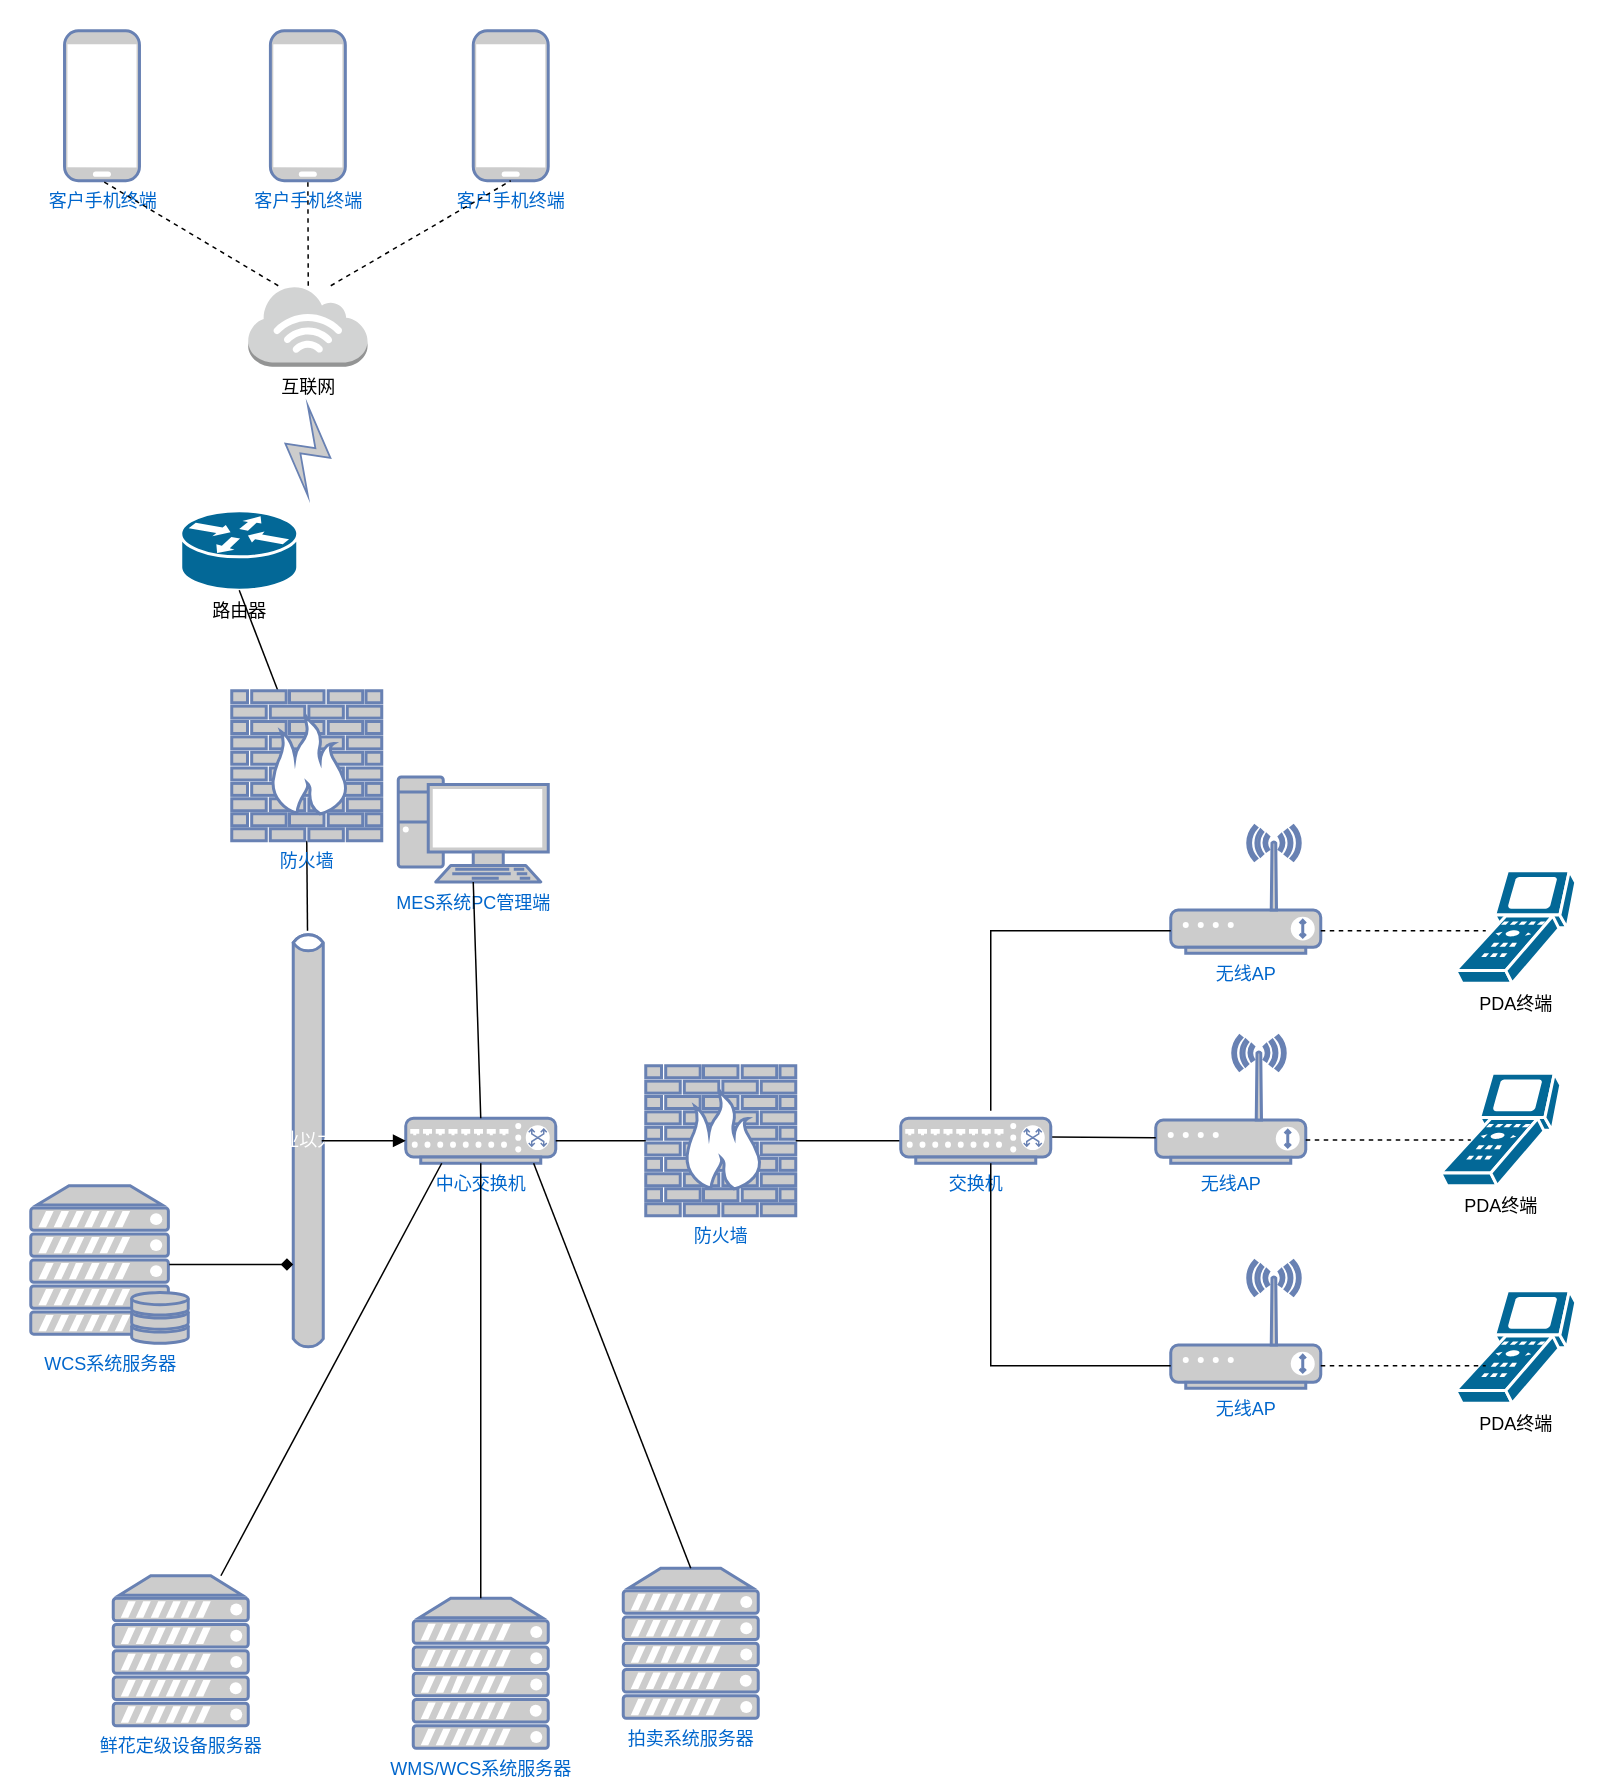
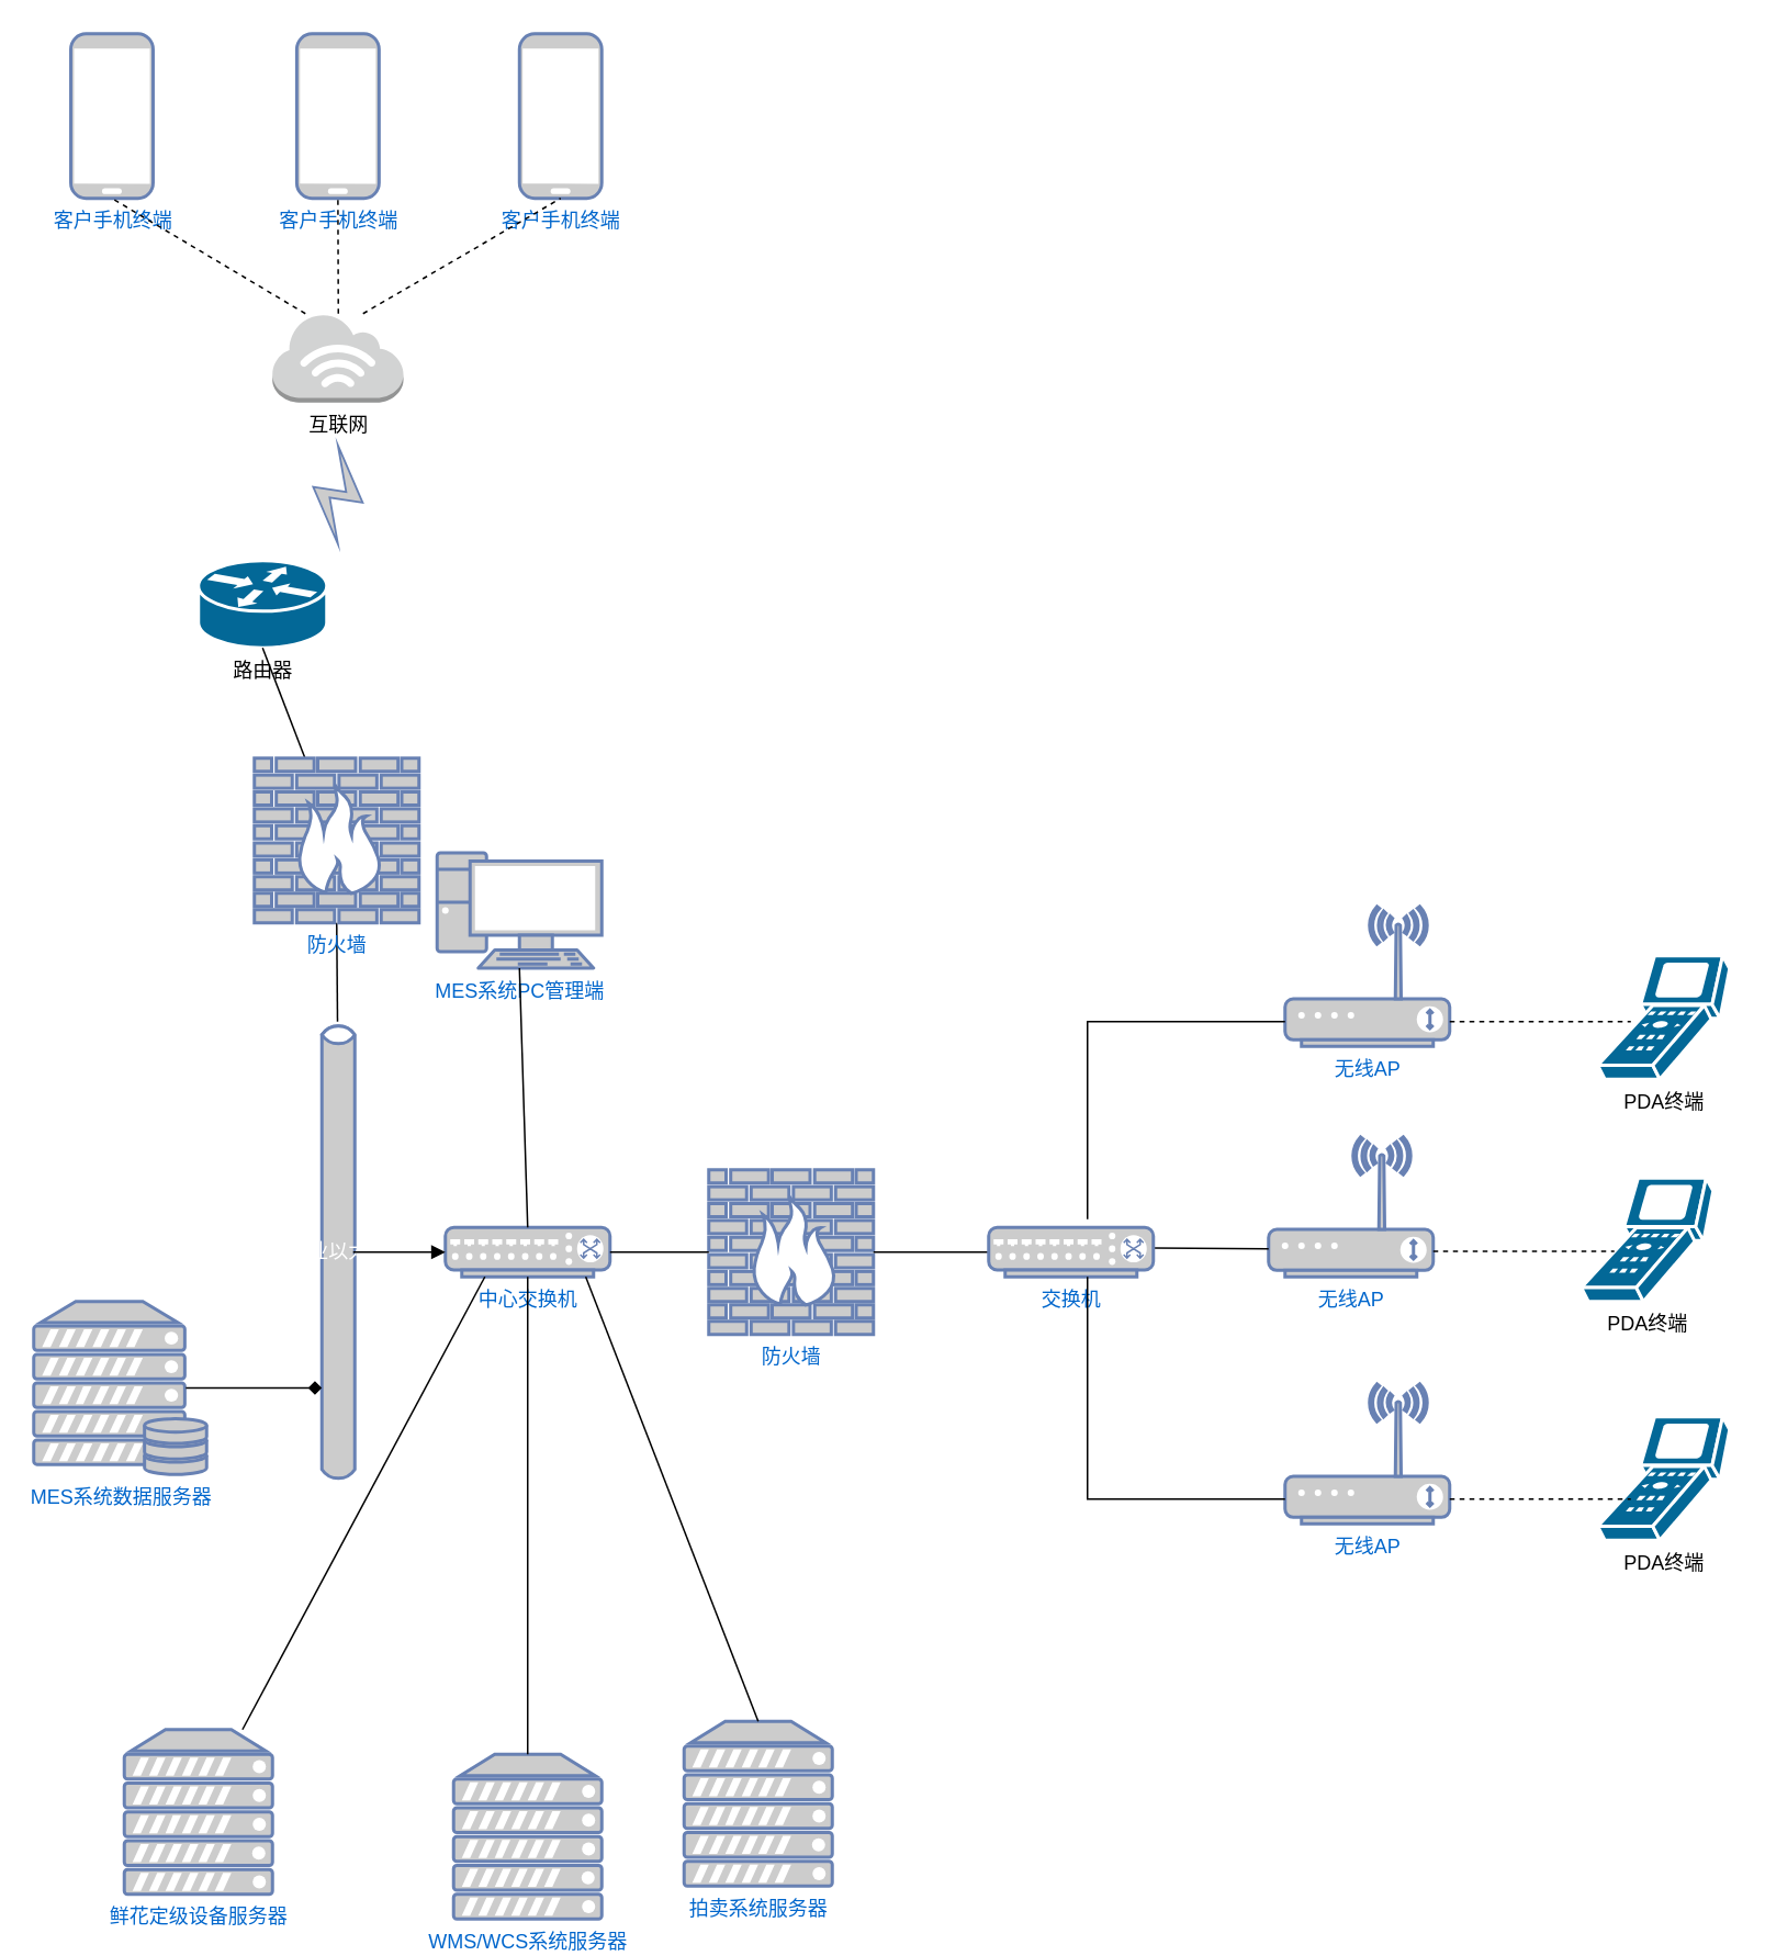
  <mxCell id="0" />
  <mxCell id="1" parent="0" />
- <mxCell id="2" value="WCS系统服务器" style="fontColor=#0066CC;verticalAlign=top;verticalLabelPosition=bottom;labelPosition=center;align=center;html=1;outlineConnect=0;fillColor=#CCCCCC;strokeColor=#6881B3;gradientColor=none;gradientDirection=north;strokeWidth=2;shape=mxgraph.networks.server_storage;" vertex="1" parent="1"><mxGeometry x="20" y="790" width="105" height="105" as="geometry" /></mxCell>
+ <mxCell id="2" value="MES系统数据服务器" style="fontColor=#0066CC;verticalAlign=top;verticalLabelPosition=bottom;labelPosition=center;align=center;html=1;outlineConnect=0;fillColor=#CCCCCC;strokeColor=#6881B3;gradientColor=none;gradientDirection=north;strokeWidth=2;shape=mxgraph.networks.server_storage;" vertex="1" parent="1"><mxGeometry x="20" y="790" width="105" height="105" as="geometry" /></mxCell>
  <mxCell id="3" value="无线AP" style="fontColor=#0066CC;verticalAlign=top;verticalLabelPosition=bottom;labelPosition=center;align=center;html=1;outlineConnect=0;fillColor=#CCCCCC;strokeColor=#6881B3;gradientColor=none;gradientDirection=north;strokeWidth=2;shape=mxgraph.networks.wireless_modem;" vertex="1" parent="1"><mxGeometry x="770" y="690" width="100" height="85" as="geometry" /></mxCell>
  <mxCell id="4" value="MES系统PC管理端" style="fontColor=#0066CC;verticalAlign=top;verticalLabelPosition=bottom;labelPosition=center;align=center;html=1;outlineConnect=0;fillColor=#CCCCCC;strokeColor=#6881B3;gradientColor=none;gradientDirection=north;strokeWidth=2;shape=mxgraph.networks.pc;" vertex="1" parent="1"><mxGeometry x="265" y="517.5" width="100" height="70" as="geometry" /></mxCell>
  <mxCell id="5" value="客户手机终端" style="fontColor=#0066CC;verticalAlign=top;verticalLabelPosition=bottom;labelPosition=center;align=center;html=1;outlineConnect=0;fillColor=#CCCCCC;strokeColor=#6881B3;gradientColor=none;gradientDirection=north;strokeWidth=2;shape=mxgraph.networks.mobile;" vertex="1" parent="1"><mxGeometry x="42.5" y="20" width="50" height="100" as="geometry" /></mxCell>
  <mxCell id="6" value="客户手机终端" style="fontColor=#0066CC;verticalAlign=top;verticalLabelPosition=bottom;labelPosition=center;align=center;html=1;outlineConnect=0;fillColor=#CCCCCC;strokeColor=#6881B3;gradientColor=none;gradientDirection=north;strokeWidth=2;shape=mxgraph.networks.mobile;" vertex="1" parent="1"><mxGeometry x="315" y="20" width="50" height="100" as="geometry" /></mxCell>
  <mxCell id="7" value="中心交换机" style="fontColor=#0066CC;verticalAlign=top;verticalLabelPosition=bottom;labelPosition=center;align=center;html=1;outlineConnect=0;fillColor=#CCCCCC;strokeColor=#6881B3;gradientColor=none;gradientDirection=north;strokeWidth=2;shape=mxgraph.networks.switch;" vertex="1" parent="1"><mxGeometry x="270" y="745" width="100" height="30" as="geometry" /></mxCell>
  <mxCell id="8" value="防火墙" style="fontColor=#0066CC;verticalAlign=top;verticalLabelPosition=bottom;labelPosition=center;align=center;html=1;outlineConnect=0;fillColor=#CCCCCC;strokeColor=#6881B3;gradientColor=none;gradientDirection=north;strokeWidth=2;shape=mxgraph.networks.firewall;" vertex="1" parent="1"><mxGeometry x="430" y="710" width="100" height="100" as="geometry" /></mxCell>
  <mxCell id="9" value="" style="fontColor=#0066CC;verticalAlign=top;verticalLabelPosition=bottom;labelPosition=center;align=center;html=1;outlineConnect=0;fillColor=#CCCCCC;strokeColor=#6881B3;gradientColor=none;gradientDirection=north;strokeWidth=2;shape=mxgraph.networks.comm_link;" vertex="1" parent="1"><mxGeometry x="189.75" y="270" width="30" height="60" as="geometry" /></mxCell>
  <mxCell id="10" value="工业以太网" style="html=1;outlineConnect=0;fillColor=#CCCCCC;strokeColor=#6881B3;gradientColor=none;gradientDirection=north;strokeWidth=2;shape=mxgraph.networks.bus;gradientColor=none;gradientDirection=north;fontColor=#ffffff;perimeter=backbonePerimeter;backboneSize=20;direction=south;flipV=1;" vertex="1" parent="1"><mxGeometry x="200" y="620" width="10" height="280" as="geometry" /></mxCell>
  <mxCell id="11" value="" style="endArrow=block;html=1;rounded=0;entryX=0;entryY=0.5;entryDx=0;entryDy=0;entryPerimeter=0;" edge="1" parent="1" source="10" target="7"><mxGeometry width="50" height="50" relative="1" as="geometry"><mxPoint x="220" y="760" as="sourcePoint" /><mxPoint x="330" y="817.5" as="targetPoint" /></mxGeometry></mxCell>
  <mxCell id="12" value="" style="endArrow=diamond;html=1;rounded=0;exitX=0.88;exitY=0.5;exitDx=0;exitDy=0;exitPerimeter=0;" edge="1" parent="1" source="2" target="10"><mxGeometry width="50" height="50" relative="1" as="geometry"><mxPoint x="240" y="910" as="sourcePoint" /><mxPoint x="190" y="840" as="targetPoint" /></mxGeometry></mxCell>
  <mxCell id="13" value="" style="endArrow=none;html=1;rounded=0;" edge="1" parent="1"><mxGeometry width="50" height="50" relative="1" as="geometry"><mxPoint x="370" y="760" as="sourcePoint" /><mxPoint x="430" y="760" as="targetPoint" /></mxGeometry></mxCell>
  <mxCell id="14" value="" style="endArrow=none;html=1;rounded=0;" edge="1" parent="1"><mxGeometry width="50" height="50" relative="1" as="geometry"><mxPoint x="530" y="760" as="sourcePoint" /><mxPoint x="600" y="760" as="targetPoint" /></mxGeometry></mxCell>
  <mxCell id="15" value="路由器" style="shape=mxgraph.cisco.routers.router;sketch=0;html=1;pointerEvents=1;dashed=0;fillColor=#036897;strokeColor=#ffffff;strokeWidth=2;verticalLabelPosition=bottom;verticalAlign=top;align=center;outlineConnect=0;" vertex="1" parent="1"><mxGeometry x="120" y="340" width="78" height="53" as="geometry" /></mxCell>
  <mxCell id="16" value="PDA终端" style="shape=mxgraph.cisco.computers_and_peripherals.scanner;sketch=0;html=1;pointerEvents=1;dashed=0;fillColor=#036897;strokeColor=#ffffff;strokeWidth=2;verticalLabelPosition=bottom;verticalAlign=top;align=center;outlineConnect=0;" vertex="1" parent="1"><mxGeometry x="970" y="580" width="80" height="75" as="geometry" /></mxCell>
  <mxCell id="17" value="互联网" style="outlineConnect=0;dashed=0;verticalLabelPosition=bottom;verticalAlign=top;align=center;html=1;shape=mxgraph.aws3.internet_3;fillColor=#D2D3D3;gradientColor=none;" vertex="1" parent="1"><mxGeometry x="165" y="190" width="79.5" height="54" as="geometry" /></mxCell>
  <mxCell id="18" value="PDA终端" style="shape=mxgraph.cisco.computers_and_peripherals.scanner;sketch=0;html=1;pointerEvents=1;dashed=0;fillColor=#036897;strokeColor=#ffffff;strokeWidth=2;verticalLabelPosition=bottom;verticalAlign=top;align=center;outlineConnect=0;" vertex="1" parent="1"><mxGeometry x="960" y="715" width="80" height="75" as="geometry" /></mxCell>
  <mxCell id="19" value="无线AP" style="fontColor=#0066CC;verticalAlign=top;verticalLabelPosition=bottom;labelPosition=center;align=center;html=1;outlineConnect=0;fillColor=#CCCCCC;strokeColor=#6881B3;gradientColor=none;gradientDirection=north;strokeWidth=2;shape=mxgraph.networks.wireless_modem;" vertex="1" parent="1"><mxGeometry x="780" y="550" width="100" height="85" as="geometry" /></mxCell>
  <mxCell id="20" value="无线AP" style="fontColor=#0066CC;verticalAlign=top;verticalLabelPosition=bottom;labelPosition=center;align=center;html=1;outlineConnect=0;fillColor=#CCCCCC;strokeColor=#6881B3;gradientColor=none;gradientDirection=north;strokeWidth=2;shape=mxgraph.networks.wireless_modem;" vertex="1" parent="1"><mxGeometry x="780" y="840" width="100" height="85" as="geometry" /></mxCell>
  <mxCell id="21" value="PDA终端" style="shape=mxgraph.cisco.computers_and_peripherals.scanner;sketch=0;html=1;pointerEvents=1;dashed=0;fillColor=#036897;strokeColor=#ffffff;strokeWidth=2;verticalLabelPosition=bottom;verticalAlign=top;align=center;outlineConnect=0;" vertex="1" parent="1"><mxGeometry x="970" y="860" width="80" height="75" as="geometry" /></mxCell>
  <mxCell id="22" value="客户手机终端" style="fontColor=#0066CC;verticalAlign=top;verticalLabelPosition=bottom;labelPosition=center;align=center;html=1;outlineConnect=0;fillColor=#CCCCCC;strokeColor=#6881B3;gradientColor=none;gradientDirection=north;strokeWidth=2;shape=mxgraph.networks.mobile;" vertex="1" parent="1"><mxGeometry x="179.75" y="20" width="50" height="100" as="geometry" /></mxCell>
  <mxCell id="23" value="" style="endArrow=none;html=1;rounded=0;entryX=0.5;entryY=1;entryDx=0;entryDy=0;entryPerimeter=0;" edge="1" parent="1" source="42" target="15"><mxGeometry width="50" height="50" relative="1" as="geometry"><mxPoint x="204.5" y="620" as="sourcePoint" /><mxPoint x="204.5" y="553" as="targetPoint" /></mxGeometry></mxCell>
  <mxCell id="24" value="" style="endArrow=none;html=1;rounded=0;" edge="1" parent="1"><mxGeometry width="50" height="50" relative="1" as="geometry"><mxPoint x="700" y="757.5" as="sourcePoint" /><mxPoint x="770" y="758" as="targetPoint" /></mxGeometry></mxCell>
  <mxCell id="25" value="交换机" style="fontColor=#0066CC;verticalAlign=top;verticalLabelPosition=bottom;labelPosition=center;align=center;html=1;outlineConnect=0;fillColor=#CCCCCC;strokeColor=#6881B3;gradientColor=none;gradientDirection=north;strokeWidth=2;shape=mxgraph.networks.switch;" vertex="1" parent="1"><mxGeometry x="600" y="745" width="100" height="30" as="geometry" /></mxCell>
  <mxCell id="26" value="" style="endArrow=none;html=1;rounded=0;" edge="1" parent="1"><mxGeometry width="50" height="50" relative="1" as="geometry"><mxPoint x="780" y="910" as="sourcePoint" /><mxPoint x="660" y="775" as="targetPoint" /><Array as="points"><mxPoint x="780" y="910" /><mxPoint x="660" y="910" /></Array></mxGeometry></mxCell>
  <mxCell id="27" value="" style="endArrow=none;html=1;rounded=0;" edge="1" parent="1"><mxGeometry width="50" height="50" relative="1" as="geometry"><mxPoint x="780" y="620" as="sourcePoint" /><mxPoint x="660" y="740" as="targetPoint" /><Array as="points"><mxPoint x="780" y="620" /><mxPoint x="660" y="620" /></Array></mxGeometry></mxCell>
  <mxCell id="28" value="" style="endArrow=none;html=1;rounded=0;entryX=0.5;entryY=1;entryDx=0;entryDy=0;entryPerimeter=0;" edge="1" parent="1" target="4"><mxGeometry width="50" height="50" relative="1" as="geometry"><mxPoint x="320" y="745" as="sourcePoint" /><mxPoint x="320" y="580" as="targetPoint" /></mxGeometry></mxCell>
  <mxCell id="29" value="鲜花定级设备服务器" style="fontColor=#0066CC;verticalAlign=top;verticalLabelPosition=bottom;labelPosition=center;align=center;html=1;outlineConnect=0;fillColor=#CCCCCC;strokeColor=#6881B3;gradientColor=none;gradientDirection=north;strokeWidth=2;shape=mxgraph.networks.server;" vertex="1" parent="1"><mxGeometry x="75" y="1050" width="90" height="100" as="geometry" /></mxCell>
  <mxCell id="30" value="WMS/WCS系统服务器" style="fontColor=#0066CC;verticalAlign=top;verticalLabelPosition=bottom;labelPosition=center;align=center;html=1;outlineConnect=0;fillColor=#CCCCCC;strokeColor=#6881B3;gradientColor=none;gradientDirection=north;strokeWidth=2;shape=mxgraph.networks.server;" vertex="1" parent="1"><mxGeometry x="275" y="1065" width="90" height="100" as="geometry" /></mxCell>
  <mxCell id="31" value="拍卖系统服务器" style="fontColor=#0066CC;verticalAlign=top;verticalLabelPosition=bottom;labelPosition=center;align=center;html=1;outlineConnect=0;fillColor=#CCCCCC;strokeColor=#6881B3;gradientColor=none;gradientDirection=north;strokeWidth=2;shape=mxgraph.networks.server;" vertex="1" parent="1"><mxGeometry x="415" y="1045" width="90" height="100" as="geometry" /></mxCell>
  <mxCell id="32" value="" style="endArrow=none;html=1;rounded=0;" edge="1" parent="1" source="29"><mxGeometry width="50" height="50" relative="1" as="geometry"><mxPoint x="244" y="825" as="sourcePoint" /><mxPoint x="294" y="775" as="targetPoint" /></mxGeometry></mxCell>
  <mxCell id="33" value="" style="endArrow=none;html=1;rounded=0;exitX=0.5;exitY=0;exitDx=0;exitDy=0;exitPerimeter=0;" edge="1" parent="1" source="30"><mxGeometry width="50" height="50" relative="1" as="geometry"><mxPoint x="320" y="1040" as="sourcePoint" /><mxPoint x="320" y="775" as="targetPoint" /></mxGeometry></mxCell>
  <mxCell id="34" value="" style="endArrow=none;html=1;rounded=0;exitX=0.5;exitY=0;exitDx=0;exitDy=0;exitPerimeter=0;" edge="1" parent="1" source="31"><mxGeometry width="50" height="50" relative="1" as="geometry"><mxPoint x="305.25" y="825" as="sourcePoint" /><mxPoint x="355.25" y="775" as="targetPoint" /></mxGeometry></mxCell>
  <mxCell id="35" value="" style="endArrow=none;dashed=1;html=1;rounded=0;" edge="1" parent="1"><mxGeometry width="50" height="50" relative="1" as="geometry"><mxPoint x="880" y="620" as="sourcePoint" /><mxPoint x="990" y="620" as="targetPoint" /></mxGeometry></mxCell>
  <mxCell id="36" value="" style="endArrow=none;dashed=1;html=1;rounded=0;" edge="1" parent="1"><mxGeometry width="50" height="50" relative="1" as="geometry"><mxPoint x="870" y="759.5" as="sourcePoint" /><mxPoint x="980" y="759.5" as="targetPoint" /></mxGeometry></mxCell>
  <mxCell id="37" value="" style="endArrow=none;dashed=1;html=1;rounded=0;" edge="1" parent="1"><mxGeometry width="50" height="50" relative="1" as="geometry"><mxPoint x="880" y="910" as="sourcePoint" /><mxPoint x="990" y="910" as="targetPoint" /></mxGeometry></mxCell>
  <mxCell id="38" value="" style="endArrow=none;dashed=1;html=1;rounded=0;entryX=0.5;entryY=1;entryDx=0;entryDy=0;entryPerimeter=0;" edge="1" parent="1" target="5"><mxGeometry width="50" height="50" relative="1" as="geometry"><mxPoint x="185" y="190" as="sourcePoint" /><mxPoint x="65" y="150" as="targetPoint" /></mxGeometry></mxCell>
  <mxCell id="39" value="" style="endArrow=none;dashed=1;html=1;rounded=0;entryX=0.5;entryY=1;entryDx=0;entryDy=0;entryPerimeter=0;" edge="1" parent="1" target="6"><mxGeometry width="50" height="50" relative="1" as="geometry"><mxPoint x="220" y="190" as="sourcePoint" /><mxPoint x="270" y="140" as="targetPoint" /></mxGeometry></mxCell>
  <mxCell id="40" value="" style="endArrow=none;dashed=1;html=1;rounded=0;entryX=0.5;entryY=1;entryDx=0;entryDy=0;entryPerimeter=0;" edge="1" parent="1" target="22"><mxGeometry width="50" height="50" relative="1" as="geometry"><mxPoint x="205" y="190" as="sourcePoint" /><mxPoint x="255" y="140" as="targetPoint" /></mxGeometry></mxCell>
  <mxCell id="41" value="" style="endArrow=none;html=1;rounded=0;entryX=0.5;entryY=1;entryDx=0;entryDy=0;entryPerimeter=0;" edge="1" parent="1" target="42"><mxGeometry width="50" height="50" relative="1" as="geometry"><mxPoint x="204.5" y="620" as="sourcePoint" /><mxPoint x="204" y="393" as="targetPoint" /></mxGeometry></mxCell>
  <mxCell id="42" value="防火墙" style="fontColor=#0066CC;verticalAlign=top;verticalLabelPosition=bottom;labelPosition=center;align=center;html=1;outlineConnect=0;fillColor=#CCCCCC;strokeColor=#6881B3;gradientColor=none;gradientDirection=north;strokeWidth=2;shape=mxgraph.networks.firewall;" vertex="1" parent="1"><mxGeometry x="154" y="460" width="100" height="100" as="geometry" /></mxCell>
